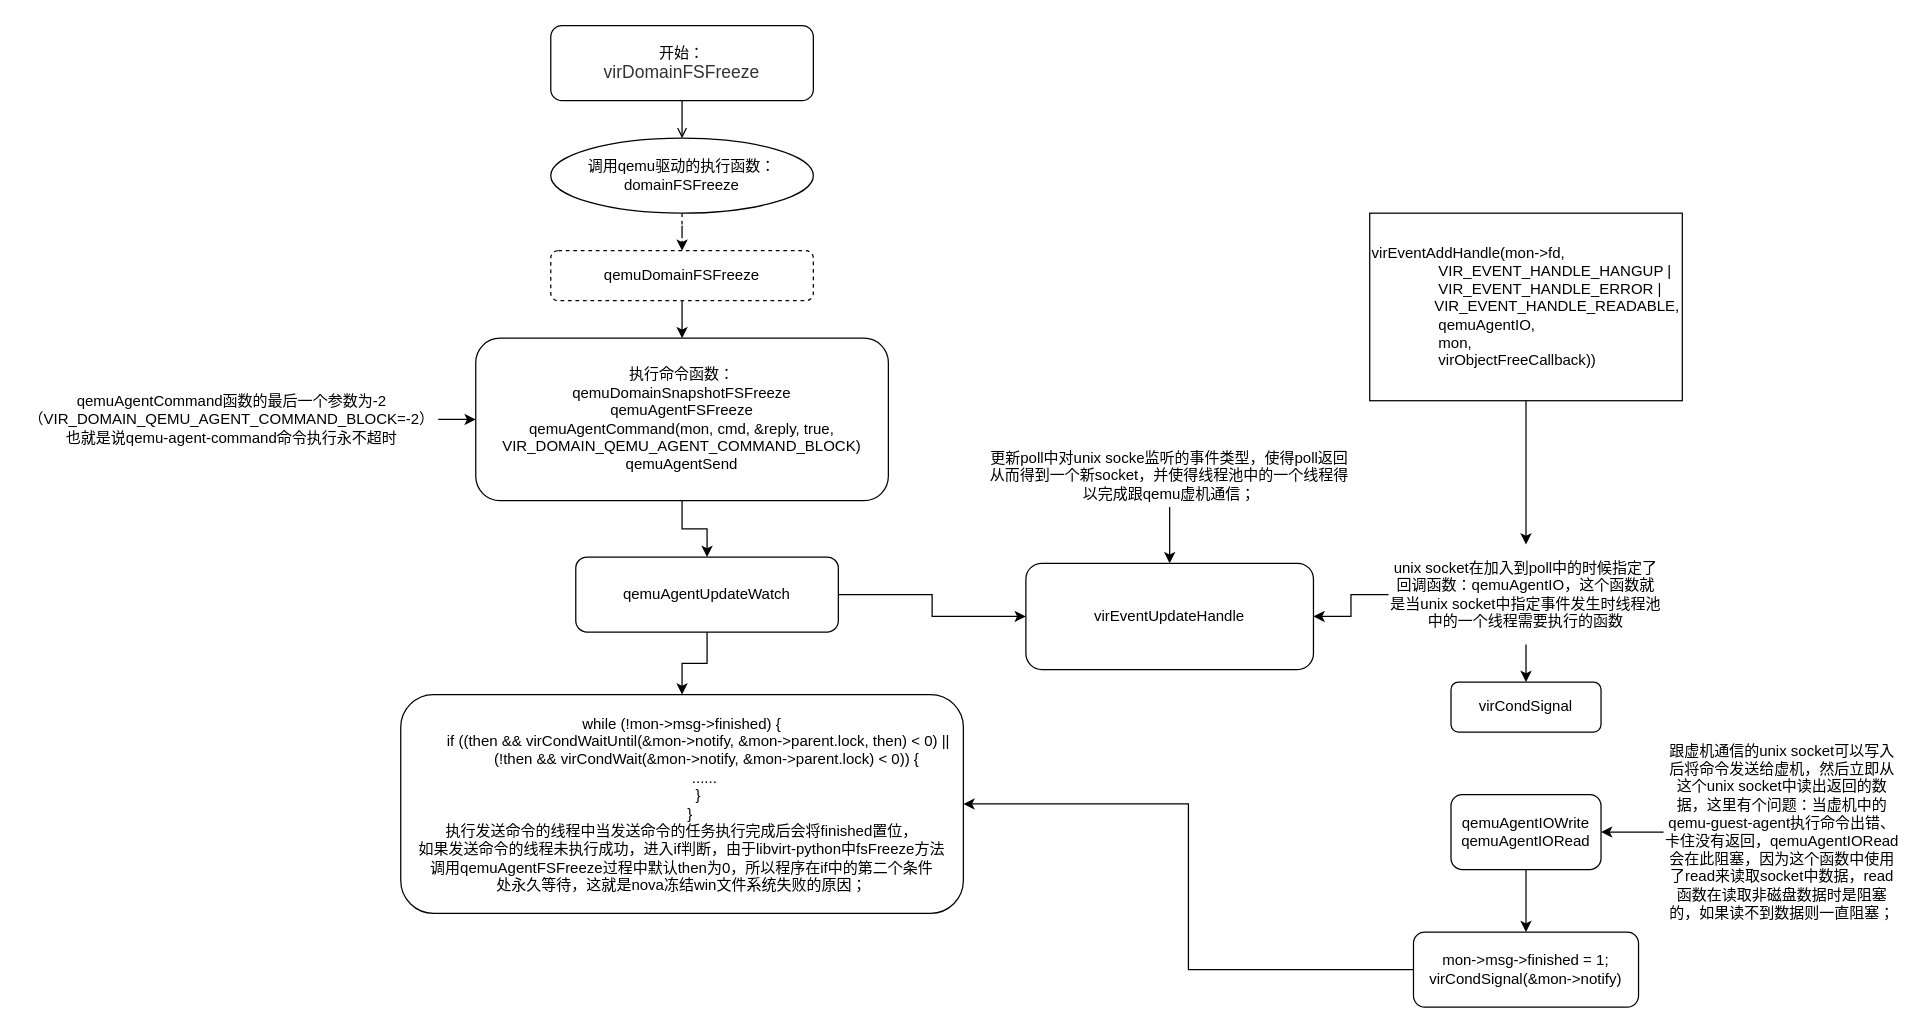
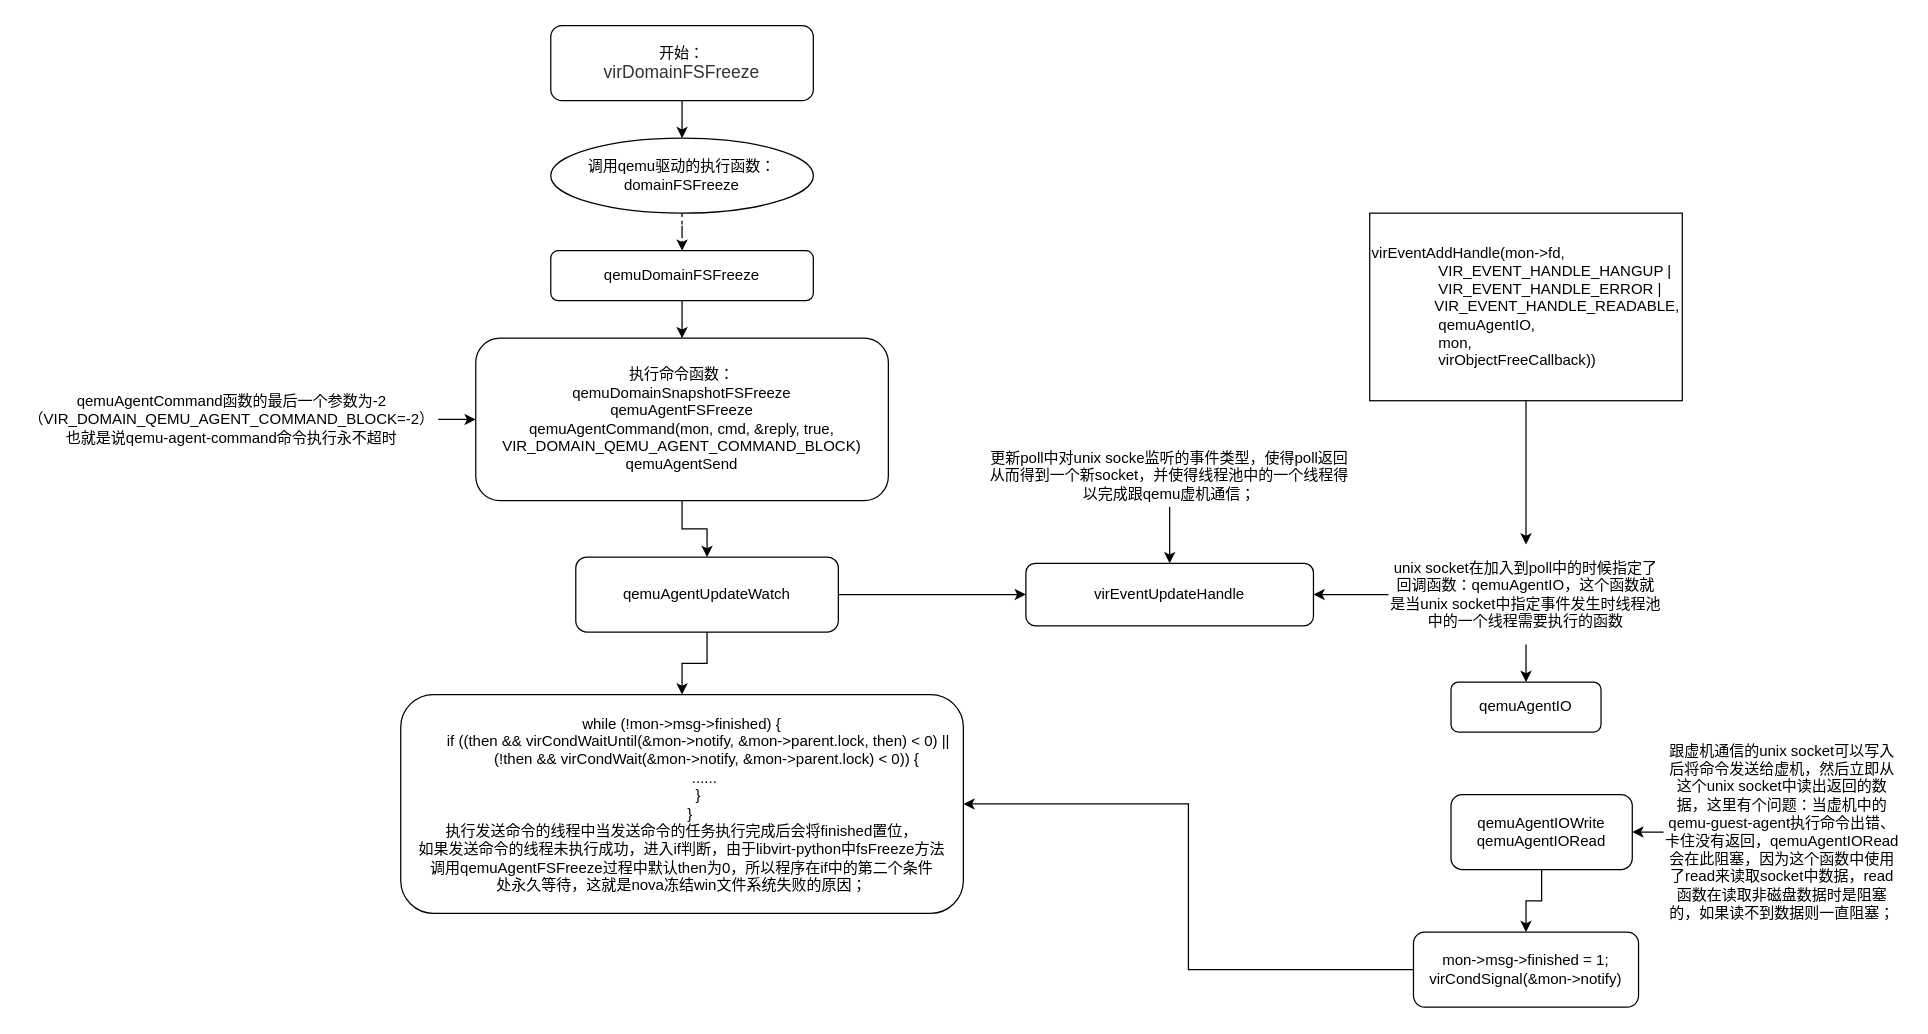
  <mxCell id="0" />
  <mxCell id="1" parent="0" />
  <mxCell id="2" style="edgeStyle=orthogonalEdgeStyle;rounded=0;orthogonalLoop=1;jettySize=auto;html=1;entryX=0.5;entryY=0;entryDx=0;entryDy=0;" edge="1" parent="1" source="3" target="20"><mxGeometry relative="1" as="geometry" /></mxCell>
  <mxCell id="3" value="&lt;div&gt;virEventAddHandle(mon-&amp;gt;fd,&lt;/div&gt;&lt;div&gt;&amp;nbsp; &amp;nbsp; &amp;nbsp; &amp;nbsp; &amp;nbsp; &amp;nbsp; &amp;nbsp; &amp;nbsp; VIR_EVENT_HANDLE_HANGUP |&lt;/div&gt;&lt;div&gt;&amp;nbsp; &amp;nbsp; &amp;nbsp; &amp;nbsp; &amp;nbsp; &amp;nbsp; &amp;nbsp; &amp;nbsp; VIR_EVENT_HANDLE_ERROR |&lt;/div&gt;&lt;div&gt;&amp;nbsp; &amp;nbsp; &amp;nbsp; &amp;nbsp; &amp;nbsp; &amp;nbsp; &amp;nbsp; &amp;nbsp;VIR_EVENT_HANDLE_READABLE,&lt;/div&gt;&lt;div&gt;&amp;nbsp; &amp;nbsp; &amp;nbsp; &amp;nbsp; &amp;nbsp; &amp;nbsp; &amp;nbsp; &amp;nbsp; qemuAgentIO,&lt;/div&gt;&lt;div&gt;&amp;nbsp; &amp;nbsp; &amp;nbsp; &amp;nbsp; &amp;nbsp; &amp;nbsp; &amp;nbsp; &amp;nbsp; mon,&lt;/div&gt;&lt;div&gt;&amp;nbsp; &amp;nbsp; &amp;nbsp; &amp;nbsp; &amp;nbsp; &amp;nbsp; &amp;nbsp; &amp;nbsp; virObjectFreeCallback))&lt;/div&gt;" style="rounded=0;whiteSpace=wrap;html=1;align=left;" vertex="1" parent="1"><mxGeometry x="1095" y="170" width="250" height="150" as="geometry" /></mxCell>
- <mxCell id="4" style="edgeStyle=orthogonalEdgeStyle;rounded=0;orthogonalLoop=1;jettySize=auto;html=1;entryX=0.5;entryY=0;entryDx=0;entryDy=0;endArrow=open;" edge="1" parent="1" source="5" target="7"><mxGeometry relative="1" as="geometry" /></mxCell>
+ <mxCell id="4" style="edgeStyle=orthogonalEdgeStyle;rounded=0;orthogonalLoop=1;jettySize=auto;html=1;entryX=0.5;entryY=0;entryDx=0;entryDy=0;" edge="1" parent="1" source="5" target="7"><mxGeometry relative="1" as="geometry" /></mxCell>
  <mxCell id="5" value="开始：&lt;br&gt;&lt;div style=&quot;text-align: left&quot;&gt;&lt;font color=&quot;#333333&quot;&gt;&lt;span style=&quot;font-size: 14px&quot;&gt;virDomainFSFreeze&lt;/span&gt;&lt;/font&gt;&lt;/div&gt;" style="rounded=1;whiteSpace=wrap;html=1;" vertex="1" parent="1"><mxGeometry x="440" y="20" width="210" height="60" as="geometry" /></mxCell>
  <mxCell id="6" style="edgeStyle=orthogonalEdgeStyle;rounded=0;orthogonalLoop=1;jettySize=auto;html=1;entryX=0.5;entryY=0;entryDx=0;entryDy=0;dashed=1;" edge="1" parent="1" source="7" target="9"><mxGeometry relative="1" as="geometry" /></mxCell>
  <mxCell id="7" value="调用qemu驱动的执行函数：&lt;br&gt;domainFSFreeze" style="ellipse;whiteSpace=wrap;html=1;" vertex="1" parent="1"><mxGeometry x="440" y="110" width="210" height="60" as="geometry" /></mxCell>
  <mxCell id="8" style="edgeStyle=orthogonalEdgeStyle;rounded=0;orthogonalLoop=1;jettySize=auto;html=1;entryX=0.5;entryY=0;entryDx=0;entryDy=0;" edge="1" parent="1" source="9" target="11"><mxGeometry relative="1" as="geometry" /></mxCell>
- <mxCell id="9" value="qemuDomainFSFreeze" style="rounded=1;whiteSpace=wrap;html=1;dashed=1;" vertex="1" parent="1"><mxGeometry x="440" y="200" width="210" height="40" as="geometry" /></mxCell>
+ <mxCell id="9" value="qemuDomainFSFreeze" style="rounded=1;whiteSpace=wrap;html=1;" vertex="1" parent="1"><mxGeometry x="440" y="200" width="210" height="40" as="geometry" /></mxCell>
  <mxCell id="10" style="edgeStyle=orthogonalEdgeStyle;rounded=0;orthogonalLoop=1;jettySize=auto;html=1;entryX=0.5;entryY=0;entryDx=0;entryDy=0;" edge="1" parent="1" source="11" target="14"><mxGeometry relative="1" as="geometry" /></mxCell>
  <mxCell id="11" value="执行命令函数：&lt;br&gt;qemuDomainSnapshotFSFreeze&lt;br&gt;qemuAgentFSFreeze&lt;br&gt;qemuAgentCommand(mon, cmd, &amp;amp;reply, true, VIR_DOMAIN_QEMU_AGENT_COMMAND_BLOCK)&lt;br&gt;qemuAgentSend" style="rounded=1;whiteSpace=wrap;html=1;" vertex="1" parent="1"><mxGeometry x="380" y="270" width="330" height="130" as="geometry" /></mxCell>
  <mxCell id="12" style="edgeStyle=orthogonalEdgeStyle;rounded=0;orthogonalLoop=1;jettySize=auto;html=1;" edge="1" parent="1" source="14" target="15"><mxGeometry relative="1" as="geometry" /></mxCell>
  <mxCell id="13" style="edgeStyle=orthogonalEdgeStyle;rounded=0;orthogonalLoop=1;jettySize=auto;html=1;entryX=0.5;entryY=0;entryDx=0;entryDy=0;" edge="1" parent="1" source="14" target="30"><mxGeometry relative="1" as="geometry"><mxPoint x="545" y="540" as="targetPoint" /></mxGeometry></mxCell>
  <mxCell id="14" value="qemuAgentUpdateWatch" style="rounded=1;whiteSpace=wrap;html=1;" vertex="1" parent="1"><mxGeometry x="460" y="445" width="210" height="60" as="geometry" /></mxCell>
- <mxCell id="15" value="virEventUpdateHandle" style="rounded=1;whiteSpace=wrap;html=1;" vertex="1" parent="1"><mxGeometry x="820" y="450" width="230" height="85" as="geometry" /></mxCell>
+ <mxCell id="15" value="virEventUpdateHandle" style="rounded=1;whiteSpace=wrap;html=1;" vertex="1" parent="1"><mxGeometry x="820" y="450" width="230" height="50" as="geometry" /></mxCell>
  <mxCell id="16" style="edgeStyle=orthogonalEdgeStyle;rounded=0;orthogonalLoop=1;jettySize=auto;html=1;entryX=0.5;entryY=0;entryDx=0;entryDy=0;" edge="1" parent="1" source="17" target="15"><mxGeometry relative="1" as="geometry" /></mxCell>
  <mxCell id="17" value="更新poll中对unix socke监听的事件类型，使得poll返回从而得到一个新socket，并使得线程池中的一个线程得以完成跟qemu虚机通信；" style="text;html=1;strokeColor=none;fillColor=none;align=center;verticalAlign=middle;whiteSpace=wrap;rounded=0;" vertex="1" parent="1"><mxGeometry x="790" y="355" width="290" height="50" as="geometry" /></mxCell>
  <mxCell id="18" style="edgeStyle=orthogonalEdgeStyle;rounded=0;orthogonalLoop=1;jettySize=auto;html=1;entryX=1;entryY=0.5;entryDx=0;entryDy=0;" edge="1" parent="1" source="20" target="15"><mxGeometry relative="1" as="geometry" /></mxCell>
  <mxCell id="19" style="edgeStyle=orthogonalEdgeStyle;rounded=0;orthogonalLoop=1;jettySize=auto;html=1;entryX=0.5;entryY=0;entryDx=0;entryDy=0;" edge="1" parent="1" source="20" target="21"><mxGeometry relative="1" as="geometry" /></mxCell>
  <mxCell id="20" value="unix socket在加入到poll中的时候指定了回调函数：&lt;span style=&quot;text-align: left&quot;&gt;qemuAgentIO，这个函数就是当unix socket中指定事件发生时线程池中的一个线程需要执行的函数&lt;/span&gt;" style="text;html=1;strokeColor=none;fillColor=none;align=center;verticalAlign=middle;whiteSpace=wrap;rounded=0;" vertex="1" parent="1"><mxGeometry x="1110" y="435" width="220" height="80" as="geometry" /></mxCell>
- <mxCell id="21" value="virCondSignal" style="rounded=1;whiteSpace=wrap;html=1;" vertex="1" parent="1"><mxGeometry x="1160" y="545" width="120" height="40" as="geometry" /></mxCell>
+ <mxCell id="21" value="qemuAgentIO" style="rounded=1;whiteSpace=wrap;html=1;" vertex="1" parent="1"><mxGeometry x="1160" y="545" width="120" height="40" as="geometry" /></mxCell>
  <mxCell id="22" style="edgeStyle=orthogonalEdgeStyle;rounded=0;orthogonalLoop=1;jettySize=auto;html=1;entryX=0.5;entryY=0;entryDx=0;entryDy=0;" edge="1" parent="1" source="23" target="27"><mxGeometry relative="1" as="geometry" /></mxCell>
- <mxCell id="23" value="qemuAgentIOWrite&lt;br&gt;qemuAgentIORead" style="rounded=1;whiteSpace=wrap;html=1;" vertex="1" parent="1"><mxGeometry x="1160" y="635" width="120" height="60" as="geometry" /></mxCell>
+ <mxCell id="23" value="qemuAgentIOWrite&lt;br&gt;qemuAgentIORead" style="rounded=1;whiteSpace=wrap;html=1;" vertex="1" parent="1"><mxGeometry x="1160" y="635" width="145" height="60" as="geometry" /></mxCell>
  <mxCell id="24" style="edgeStyle=orthogonalEdgeStyle;rounded=0;orthogonalLoop=1;jettySize=auto;html=1;entryX=1;entryY=0.5;entryDx=0;entryDy=0;" edge="1" parent="1" source="25" target="23"><mxGeometry relative="1" as="geometry" /></mxCell>
  <mxCell id="25" value="跟虚机通信的unix socket可以写入后将命令发送给虚机，然后立即从这个unix socket中读出返回的数据，这里有个问题：当虚机中的qemu-guest-agent执行命令出错、卡住没有返回，qemuAgentIORead会在此阻塞，因为这个函数中使用了read来读取socket中数据，read函数在读取非磁盘数据时是阻塞的，如果读不到数据则一直阻塞；" style="text;html=1;strokeColor=none;fillColor=none;align=center;verticalAlign=middle;whiteSpace=wrap;rounded=0;" vertex="1" parent="1"><mxGeometry x="1330" y="585" width="190" height="160" as="geometry" /></mxCell>
  <mxCell id="26" style="edgeStyle=orthogonalEdgeStyle;rounded=0;orthogonalLoop=1;jettySize=auto;html=1;entryX=1;entryY=0.5;entryDx=0;entryDy=0;" edge="1" parent="1" source="27" target="30"><mxGeometry relative="1" as="geometry" /></mxCell>
  <mxCell id="27" value="mon-&amp;gt;msg-&amp;gt;finished = 1;&lt;br&gt;virCondSignal(&amp;amp;mon-&amp;gt;notify)" style="rounded=1;whiteSpace=wrap;html=1;" vertex="1" parent="1"><mxGeometry x="1130" y="745" width="180" height="60" as="geometry" /></mxCell>
  <mxCell id="28" style="edgeStyle=orthogonalEdgeStyle;rounded=0;orthogonalLoop=1;jettySize=auto;html=1;entryX=0;entryY=0.5;entryDx=0;entryDy=0;" edge="1" parent="1" source="29" target="11"><mxGeometry relative="1" as="geometry" /></mxCell>
  <mxCell id="29" value="qemuAgentCommand函数的最后一个参数为-2&lt;br&gt;（VIR_DOMAIN_QEMU_AGENT_COMMAND_BLOCK=-2）&lt;br&gt;也就是说qemu-agent-command命令执行永不超时" style="text;html=1;strokeColor=none;fillColor=none;align=center;verticalAlign=middle;whiteSpace=wrap;rounded=0;" vertex="1" parent="1"><mxGeometry x="20" y="277.5" width="330" height="115" as="geometry" /></mxCell>
  <mxCell id="30" value="&lt;div&gt;while (!mon-&amp;gt;msg-&amp;gt;finished) {&lt;/div&gt;&lt;div&gt;&amp;nbsp; &amp;nbsp; &amp;nbsp; &amp;nbsp; if ((then &amp;amp;&amp;amp; virCondWaitUntil(&amp;amp;mon-&amp;gt;notify, &amp;amp;mon-&amp;gt;parent.lock, then) &amp;lt; 0) ||&lt;/div&gt;&lt;div&gt;&amp;nbsp; &amp;nbsp; &amp;nbsp; &amp;nbsp; &amp;nbsp; &amp;nbsp; (!then &amp;amp;&amp;amp; virCondWait(&amp;amp;mon-&amp;gt;notify, &amp;amp;mon-&amp;gt;parent.lock) &amp;lt; 0)) {&lt;/div&gt;&lt;div&gt;&amp;nbsp; &amp;nbsp; &amp;nbsp; &amp;nbsp; &amp;nbsp; &amp;nbsp;......&lt;/div&gt;&lt;div&gt;&amp;nbsp; &amp;nbsp; &amp;nbsp; &amp;nbsp; }&lt;/div&gt;&lt;div&gt;&amp;nbsp; &amp;nbsp; }&lt;/div&gt;执行发送命令的线程中当发送命令的任务执行完成后会将finished置位，&lt;br&gt;如果发送命令的线程未执行成功，进入if判断，由于libvirt-python中fsFreeze方法&lt;br&gt;调用qemuAgentFSFreeze过程中默认then为0，所以程序在if中的第二个条件&lt;br&gt;处永久等待，这就是nova冻结win文件系统失败的原因；" style="rounded=1;whiteSpace=wrap;html=1;" vertex="1" parent="1"><mxGeometry x="320" y="555" width="450" height="175" as="geometry" /></mxCell>
